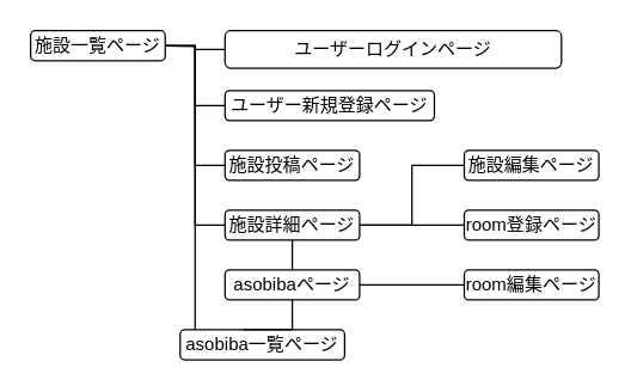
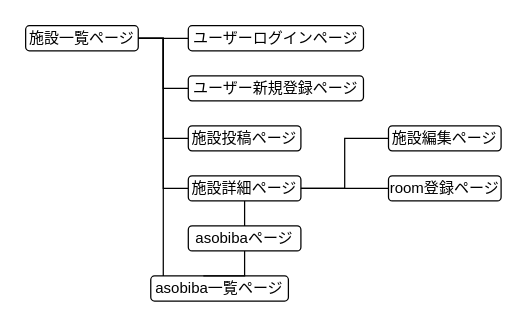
  <mxCell id="0" />
  <mxCell id="1" parent="0" />
  <mxCell id="2" value="施設一覧ページ" style="rounded=1;whiteSpace=wrap;html=1;" parent="1" vertex="1"><mxGeometry x="20" y="20" width="90" height="20" as="geometry" /></mxCell>
  <mxCell id="3" style="edgeStyle=orthogonalEdgeStyle;rounded=0;orthogonalLoop=1;jettySize=auto;html=1;endArrow=none;endFill=0;" parent="1" source="4" edge="1"><mxGeometry relative="1" as="geometry"><mxPoint x="110" y="30" as="targetPoint" /></mxGeometry></mxCell>
- <mxCell id="4" value="ユーザーログインページ" style="rounded=1;whiteSpace=wrap;html=1;" parent="1" vertex="1"><mxGeometry x="150" y="20" width="225" height="25" as="geometry" /></mxCell>
+ <mxCell id="4" value="ユーザーログインページ" style="rounded=1;whiteSpace=wrap;html=1;" parent="1" vertex="1"><mxGeometry x="150" y="20" width="140" height="20" as="geometry" /></mxCell>
  <mxCell id="5" style="edgeStyle=orthogonalEdgeStyle;rounded=0;orthogonalLoop=1;jettySize=auto;html=1;entryX=1;entryY=0.5;entryDx=0;entryDy=0;endArrow=none;endFill=0;" parent="1" source="6" target="2" edge="1"><mxGeometry relative="1" as="geometry" /></mxCell>
  <mxCell id="6" value="ユーザー新規登録ページ" style="rounded=1;whiteSpace=wrap;html=1;" parent="1" vertex="1"><mxGeometry x="150" y="60" width="140" height="20" as="geometry" /></mxCell>
  <mxCell id="7" style="edgeStyle=orthogonalEdgeStyle;rounded=0;orthogonalLoop=1;jettySize=auto;html=1;entryX=1;entryY=0.5;entryDx=0;entryDy=0;endArrow=none;endFill=0;" parent="1" source="8" target="2" edge="1"><mxGeometry relative="1" as="geometry"><mxPoint x="100" y="70" as="targetPoint" /><Array as="points"><mxPoint x="130" y="150" /><mxPoint x="130" y="30" /></Array></mxGeometry></mxCell>
  <mxCell id="8" value="施設詳細ページ" style="rounded=1;whiteSpace=wrap;html=1;" parent="1" vertex="1"><mxGeometry x="150" y="140" width="90" height="20" as="geometry" /></mxCell>
  <mxCell id="9" style="edgeStyle=orthogonalEdgeStyle;rounded=0;orthogonalLoop=1;jettySize=auto;html=1;endArrow=none;endFill=0;" parent="1" source="10" edge="1"><mxGeometry relative="1" as="geometry"><mxPoint x="110" y="30" as="targetPoint" /><Array as="points"><mxPoint x="130" y="230" /><mxPoint x="130" y="30" /></Array></mxGeometry></mxCell>
  <mxCell id="10" value="asobiba一覧ページ" style="rounded=1;whiteSpace=wrap;html=1;" parent="1" vertex="1"><mxGeometry x="120" y="220" width="110" height="20" as="geometry" /></mxCell>
  <mxCell id="11" style="edgeStyle=orthogonalEdgeStyle;rounded=0;orthogonalLoop=1;jettySize=auto;html=1;endArrow=none;endFill=0;" parent="1" source="12" edge="1"><mxGeometry relative="1" as="geometry"><mxPoint x="110" y="30" as="targetPoint" /><Array as="points"><mxPoint x="130" y="110" /><mxPoint x="130" y="30" /></Array></mxGeometry></mxCell>
  <mxCell id="12" value="施設投稿ページ" style="rounded=1;whiteSpace=wrap;html=1;" parent="1" vertex="1"><mxGeometry x="150" y="100" width="90" height="20" as="geometry" /></mxCell>
- <mxCell id="13" style="edgeStyle=orthogonalEdgeStyle;rounded=0;orthogonalLoop=1;jettySize=auto;html=1;entryX=1;entryY=0.5;entryDx=0;entryDy=0;endArrow=none;endFill=0;" parent="1" source="14" target="19" edge="1"><mxGeometry relative="1" as="geometry"><Array as="points" /></mxGeometry></mxCell>
- <mxCell id="14" value="room編集ページ" style="rounded=1;whiteSpace=wrap;html=1;" parent="1" vertex="1"><mxGeometry x="310" y="180" width="90" height="20" as="geometry" /></mxCell>
  <mxCell id="15" style="edgeStyle=orthogonalEdgeStyle;rounded=0;orthogonalLoop=1;jettySize=auto;html=1;endArrow=none;endFill=0;" parent="1" source="16" edge="1"><mxGeometry relative="1" as="geometry"><mxPoint x="240" y="150" as="targetPoint" /></mxGeometry></mxCell>
  <mxCell id="16" value="room登録ページ" style="rounded=1;whiteSpace=wrap;html=1;" parent="1" vertex="1"><mxGeometry x="310" y="140" width="90" height="20" as="geometry" /></mxCell>
  <mxCell id="17" style="edgeStyle=orthogonalEdgeStyle;rounded=0;orthogonalLoop=1;jettySize=auto;html=1;entryX=0.382;entryY=0.033;entryDx=0;entryDy=0;entryPerimeter=0;endArrow=none;endFill=0;" parent="1" source="19" target="10" edge="1"><mxGeometry relative="1" as="geometry" /></mxCell>
  <mxCell id="18" style="edgeStyle=orthogonalEdgeStyle;rounded=0;orthogonalLoop=1;jettySize=auto;html=1;endArrow=none;endFill=0;entryX=0.5;entryY=1;entryDx=0;entryDy=0;" parent="1" source="19" edge="1" target="8"><mxGeometry relative="1" as="geometry"><mxPoint x="185" y="170" as="targetPoint" /><Array as="points" /></mxGeometry></mxCell>
  <mxCell id="19" value="asobibaページ" style="rounded=1;whiteSpace=wrap;html=1;" parent="1" vertex="1"><mxGeometry x="150" y="180" width="90" height="20" as="geometry" /></mxCell>
  <mxCell id="20" style="edgeStyle=orthogonalEdgeStyle;rounded=0;orthogonalLoop=1;jettySize=auto;html=1;entryX=1;entryY=0.5;entryDx=0;entryDy=0;endArrow=none;endFill=0;" parent="1" source="21" target="8" edge="1"><mxGeometry relative="1" as="geometry" /></mxCell>
  <mxCell id="21" value="施設編集ページ" style="rounded=1;whiteSpace=wrap;html=1;" parent="1" vertex="1"><mxGeometry x="310" y="100" width="90" height="20" as="geometry" /></mxCell>
